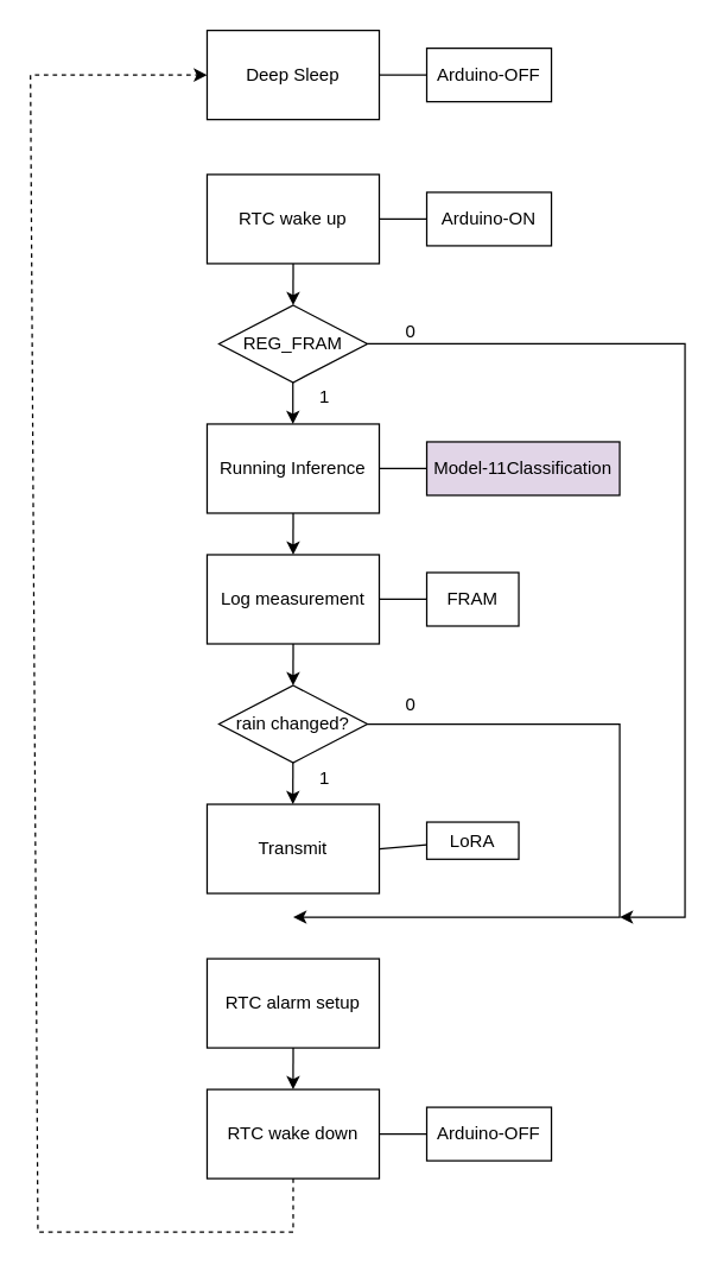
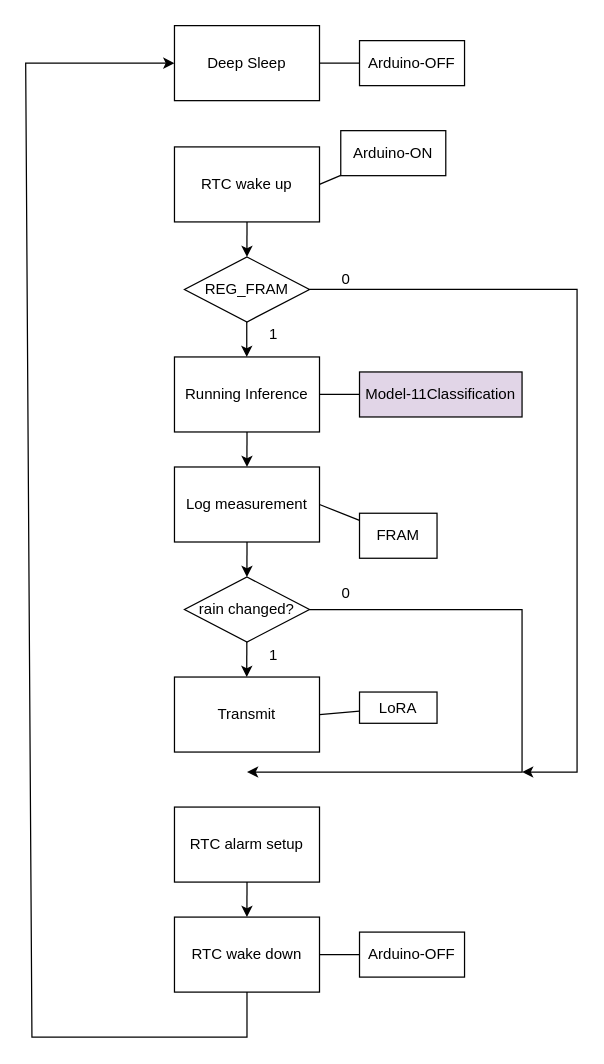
  <mxCell id="0" />
  <mxCell id="1" parent="0" />
  <mxCell id="2" value="Arduino-OFF" style="rounded=0;whiteSpace=wrap;html=1;" vertex="1" parent="1"><mxGeometry x="287" y="32" width="84" height="36" as="geometry" /></mxCell>
  <mxCell id="3" value="" style="rounded=0;orthogonalLoop=1;jettySize=auto;html=1;endArrow=none;endFill=0;exitX=1;exitY=0.5;exitDx=0;exitDy=0;entryX=0;entryY=0.5;entryDx=0;entryDy=0;" edge="1" parent="1" source="35" target="2"><mxGeometry relative="1" as="geometry"><mxPoint x="257" y="44" as="sourcePoint" /></mxGeometry></mxCell>
  <mxCell id="4" value="RTC wake up" style="rounded=0;whiteSpace=wrap;html=1;" vertex="1" parent="1"><mxGeometry x="139" y="117" width="116" height="60" as="geometry" /></mxCell>
- <mxCell id="5" value="Arduino-ON" style="rounded=0;whiteSpace=wrap;html=1;" vertex="1" parent="1"><mxGeometry x="287" y="129" width="84" height="36" as="geometry" /></mxCell>
+ <mxCell id="5" value="Arduino-ON" style="rounded=0;whiteSpace=wrap;html=1;" vertex="1" parent="1"><mxGeometry x="272" y="104" width="84" height="36" as="geometry" /></mxCell>
  <mxCell id="6" value="" style="rounded=0;orthogonalLoop=1;jettySize=auto;html=1;endArrow=none;endFill=0;" edge="1" parent="1" target="5"><mxGeometry relative="1" as="geometry"><mxPoint x="255" y="147" as="sourcePoint" /></mxGeometry></mxCell>
  <mxCell id="7" value="" style="edgeStyle=orthogonalEdgeStyle;rounded=0;orthogonalLoop=1;jettySize=auto;html=1;exitX=0.5;exitY=1;exitDx=0;exitDy=0;" edge="1" parent="1" source="4"><mxGeometry relative="1" as="geometry"><mxPoint x="197" y="177" as="sourcePoint" /><mxPoint x="196.98" y="205" as="targetPoint" /></mxGeometry></mxCell>
  <mxCell id="8" value="REG_FRAM" style="rhombus;whiteSpace=wrap;html=1;" vertex="1" parent="1"><mxGeometry x="147" y="205" width="100" height="52" as="geometry" /></mxCell>
  <mxCell id="9" value="Running Inference" style="rounded=0;whiteSpace=wrap;html=1;" vertex="1" parent="1"><mxGeometry x="139" y="285" width="116" height="60" as="geometry" /></mxCell>
  <mxCell id="10" value="" style="edgeStyle=orthogonalEdgeStyle;rounded=0;orthogonalLoop=1;jettySize=auto;html=1;exitX=0.5;exitY=1;exitDx=0;exitDy=0;" edge="1" parent="1" source="9"><mxGeometry relative="1" as="geometry"><mxPoint x="197" y="345" as="sourcePoint" /><mxPoint x="196.98" y="373" as="targetPoint" /></mxGeometry></mxCell>
  <mxCell id="11" value="" style="edgeStyle=orthogonalEdgeStyle;rounded=0;orthogonalLoop=1;jettySize=auto;html=1;exitX=0.5;exitY=1;exitDx=0;exitDy=0;" edge="1" parent="1"><mxGeometry relative="1" as="geometry"><mxPoint x="196.82" y="257" as="sourcePoint" /><mxPoint x="196.8" y="285" as="targetPoint" /></mxGeometry></mxCell>
  <mxCell id="12" value="&lt;div&gt;1&lt;/div&gt;" style="text;html=1;align=center;verticalAlign=middle;resizable=0;points=[];autosize=1;strokeColor=none;fillColor=none;" vertex="1" parent="1"><mxGeometry x="205" y="254" width="25" height="26" as="geometry" /></mxCell>
  <mxCell id="13" value="&lt;div&gt;0&lt;/div&gt;" style="text;html=1;align=center;verticalAlign=middle;resizable=0;points=[];autosize=1;strokeColor=none;fillColor=none;" vertex="1" parent="1"><mxGeometry x="263" y="210" width="25" height="26" as="geometry" /></mxCell>
  <mxCell id="14" value="Model-11Classification" style="rounded=0;whiteSpace=wrap;html=1;fillColor=#e1d5e7;" vertex="1" parent="1"><mxGeometry x="287" y="297" width="130" height="36" as="geometry" /></mxCell>
  <mxCell id="15" value="" style="rounded=0;orthogonalLoop=1;jettySize=auto;html=1;endArrow=none;endFill=0;" edge="1" parent="1" target="14"><mxGeometry relative="1" as="geometry"><mxPoint x="255" y="315" as="sourcePoint" /></mxGeometry></mxCell>
  <mxCell id="16" value="Log measurement" style="rounded=0;whiteSpace=wrap;html=1;" vertex="1" parent="1"><mxGeometry x="139" y="373" width="116" height="60" as="geometry" /></mxCell>
  <mxCell id="17" value="" style="edgeStyle=orthogonalEdgeStyle;rounded=0;orthogonalLoop=1;jettySize=auto;html=1;exitX=0.5;exitY=1;exitDx=0;exitDy=0;" edge="1" parent="1" source="16"><mxGeometry relative="1" as="geometry"><mxPoint x="197" y="433" as="sourcePoint" /><mxPoint x="196.98" y="461" as="targetPoint" /></mxGeometry></mxCell>
- <mxCell id="18" value="FRAM" style="rounded=0;whiteSpace=wrap;html=1;" vertex="1" parent="1"><mxGeometry x="287" y="385" width="62" height="36" as="geometry" /></mxCell>
+ <mxCell id="18" value="FRAM" style="rounded=0;whiteSpace=wrap;html=1;" vertex="1" parent="1"><mxGeometry x="287" y="410" width="62" height="36" as="geometry" /></mxCell>
  <mxCell id="19" value="" style="rounded=0;orthogonalLoop=1;jettySize=auto;html=1;endArrow=none;endFill=0;" edge="1" parent="1" target="18"><mxGeometry relative="1" as="geometry"><mxPoint x="255" y="403" as="sourcePoint" /></mxGeometry></mxCell>
  <mxCell id="20" value="Transmit" style="rounded=0;whiteSpace=wrap;html=1;" vertex="1" parent="1"><mxGeometry x="139" y="541" width="116" height="60" as="geometry" /></mxCell>
  <mxCell id="21" value="LoRA" style="rounded=0;whiteSpace=wrap;html=1;" vertex="1" parent="1"><mxGeometry x="287" y="553" width="62" height="25" as="geometry" /></mxCell>
  <mxCell id="22" value="" style="rounded=0;orthogonalLoop=1;jettySize=auto;html=1;endArrow=none;endFill=0;" edge="1" parent="1" target="21"><mxGeometry relative="1" as="geometry"><mxPoint x="255" y="571" as="sourcePoint" /></mxGeometry></mxCell>
  <mxCell id="23" value="rain changed?" style="rhombus;whiteSpace=wrap;html=1;" vertex="1" parent="1"><mxGeometry x="147" y="461" width="100" height="52" as="geometry" /></mxCell>
  <mxCell id="24" value="1" style="text;html=1;align=center;verticalAlign=middle;resizable=0;points=[];autosize=1;strokeColor=none;fillColor=none;" vertex="1" parent="1"><mxGeometry x="205" y="511" width="25" height="26" as="geometry" /></mxCell>
  <mxCell id="25" value="0" style="text;html=1;align=center;verticalAlign=middle;resizable=0;points=[];autosize=1;strokeColor=none;fillColor=none;" vertex="1" parent="1"><mxGeometry x="263" y="461" width="25" height="26" as="geometry" /></mxCell>
  <mxCell id="26" value="" style="edgeStyle=orthogonalEdgeStyle;rounded=0;orthogonalLoop=1;jettySize=auto;html=1;exitX=0.5;exitY=1;exitDx=0;exitDy=0;" edge="1" parent="1"><mxGeometry relative="1" as="geometry"><mxPoint x="196.85" y="513" as="sourcePoint" /><mxPoint x="196.83" y="541" as="targetPoint" /></mxGeometry></mxCell>
  <mxCell id="27" value="RTC alarm setup" style="rounded=0;whiteSpace=wrap;html=1;" vertex="1" parent="1"><mxGeometry x="139" y="645" width="116" height="60" as="geometry" /></mxCell>
  <mxCell id="28" value="" style="endArrow=classic;html=1;rounded=0;exitX=1;exitY=0.5;exitDx=0;exitDy=0;" edge="1" parent="1" source="23"><mxGeometry width="50" height="50" relative="1" as="geometry"><mxPoint x="245" y="487" as="sourcePoint" /><mxPoint x="197" y="617" as="targetPoint" /><Array as="points"><mxPoint x="417" y="487" /><mxPoint x="417" y="617" /></Array></mxGeometry></mxCell>
  <mxCell id="29" value="" style="edgeStyle=orthogonalEdgeStyle;rounded=0;orthogonalLoop=1;jettySize=auto;html=1;exitX=0.5;exitY=1;exitDx=0;exitDy=0;" edge="1" parent="1"><mxGeometry relative="1" as="geometry"><mxPoint x="197" y="705" as="sourcePoint" /><mxPoint x="196.98" y="733" as="targetPoint" /></mxGeometry></mxCell>
  <mxCell id="30" value="RTC wake down" style="rounded=0;whiteSpace=wrap;html=1;" vertex="1" parent="1"><mxGeometry x="139" y="733" width="116" height="60" as="geometry" /></mxCell>
  <mxCell id="31" value="Arduino-OFF" style="rounded=0;whiteSpace=wrap;html=1;" vertex="1" parent="1"><mxGeometry x="287" y="745" width="84" height="36" as="geometry" /></mxCell>
  <mxCell id="32" value="" style="rounded=0;orthogonalLoop=1;jettySize=auto;html=1;endArrow=none;endFill=0;" edge="1" parent="1" target="31"><mxGeometry relative="1" as="geometry"><mxPoint x="255" y="763" as="sourcePoint" /></mxGeometry></mxCell>
  <mxCell id="33" value="" style="endArrow=classic;html=1;rounded=0;exitX=1;exitY=0.5;exitDx=0;exitDy=0;" edge="1" parent="1"><mxGeometry width="50" height="50" relative="1" as="geometry"><mxPoint x="247" y="231" as="sourcePoint" /><mxPoint x="417" y="617" as="targetPoint" /><Array as="points"><mxPoint x="461" y="231" /><mxPoint x="461" y="617" /></Array></mxGeometry></mxCell>
- <mxCell id="34" value="" style="endArrow=classic;html=1;rounded=0;exitX=0.5;exitY=1;exitDx=0;exitDy=0;entryX=0;entryY=0.5;entryDx=0;entryDy=0;dashed=1;" edge="1" parent="1" source="30" target="35"><mxGeometry width="50" height="50" relative="1" as="geometry"><mxPoint x="61" y="911" as="sourcePoint" /><mxPoint x="137" y="33" as="targetPoint" /><Array as="points"><mxPoint x="197" y="829" /><mxPoint x="25" y="829" /><mxPoint x="20" y="50" /></Array></mxGeometry></mxCell>
+ <mxCell id="34" value="" style="endArrow=classic;html=1;rounded=0;exitX=0.5;exitY=1;exitDx=0;exitDy=0;entryX=0;entryY=0.5;entryDx=0;entryDy=0;" edge="1" parent="1" source="30" target="35"><mxGeometry width="50" height="50" relative="1" as="geometry"><mxPoint x="61" y="911" as="sourcePoint" /><mxPoint x="137" y="33" as="targetPoint" /><Array as="points"><mxPoint x="197" y="829" /><mxPoint x="25" y="829" /><mxPoint x="20" y="50" /></Array></mxGeometry></mxCell>
  <mxCell id="35" value="&lt;div&gt;Deep Sleep&lt;/div&gt;" style="rounded=0;whiteSpace=wrap;html=1;" vertex="1" parent="1"><mxGeometry x="139" y="20" width="116" height="60" as="geometry" /></mxCell>
